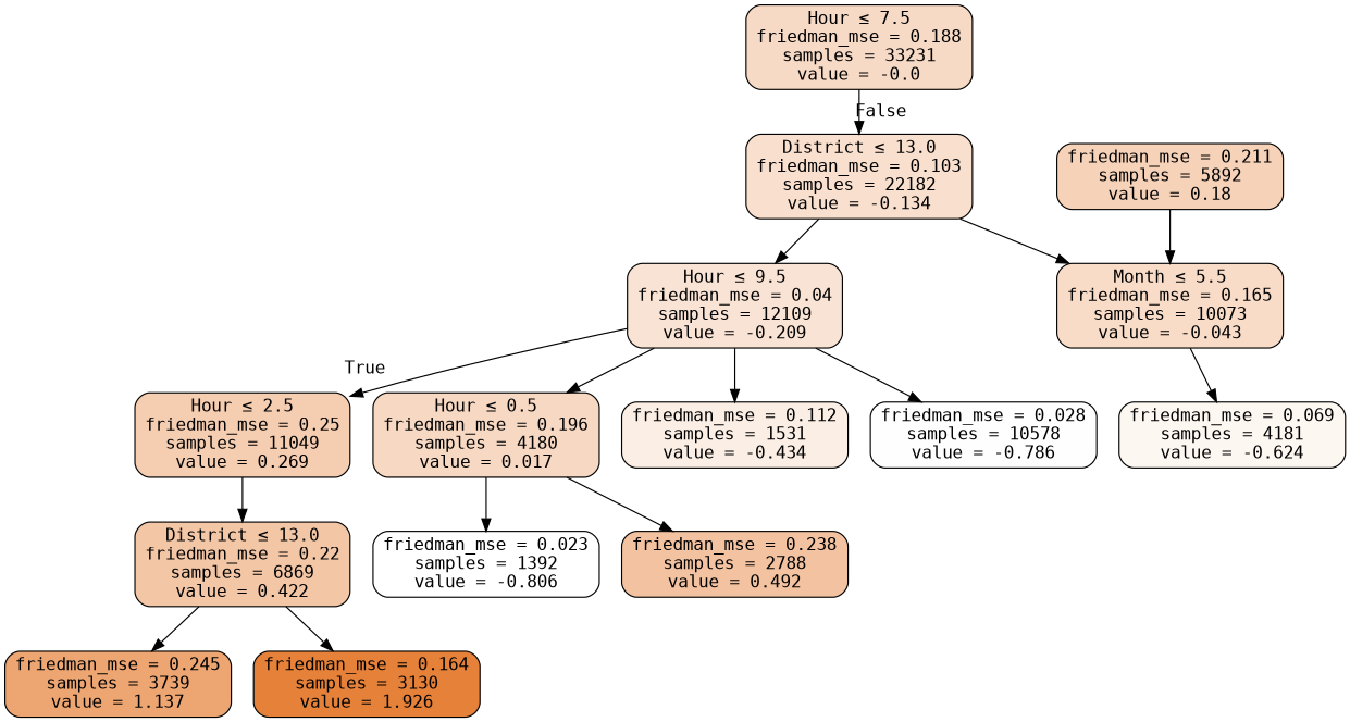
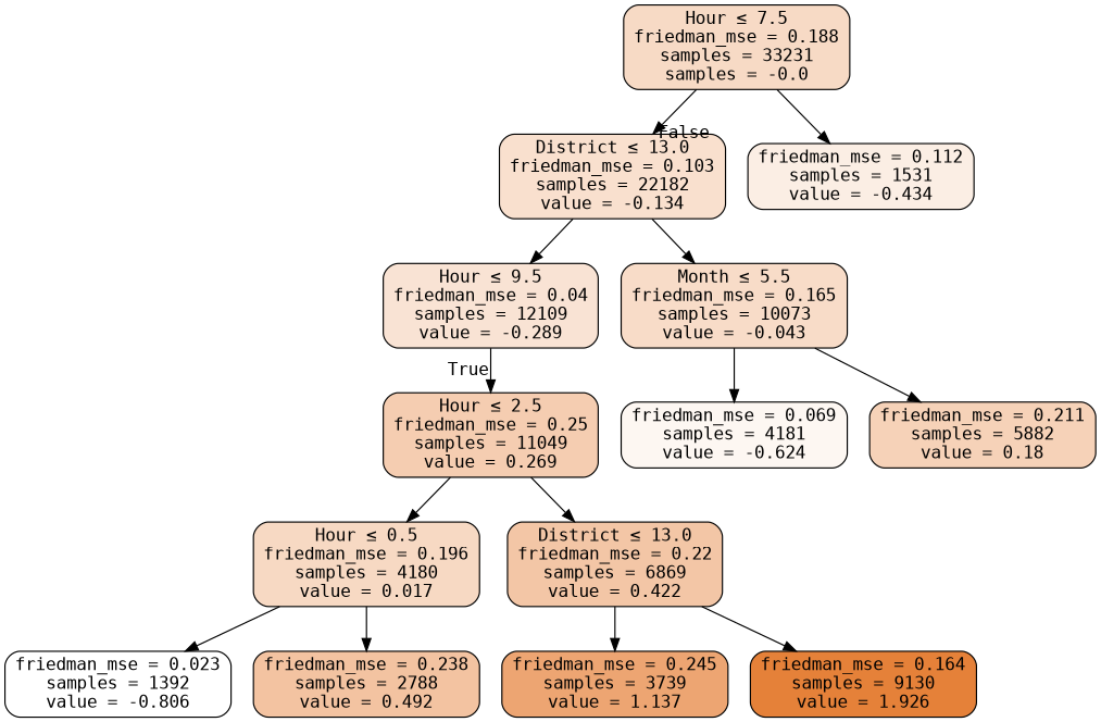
  digraph {
    fontname="DejaVu Sans Mono"
    node [color=black fontname="DejaVu Sans Mono" shape=box style="filled, rounded"]
    edge [fontname="DejaVu Sans Mono"]
-   n1 [fillcolor="#f7dac5" label=<Hour &le; 7.5<br/>friedman_mse = 0.188<br/>samples = 33231<br/>value = -0.0>]
+   n1 [fillcolor="#f7dac5" label=<Hour &le; 7.5<br/>friedman_mse = 0.188<br/>samples = 33231<br/>samples = -0.0>]
    n2 [fillcolor="#f9e0ce" label=<District &le; 13.0<br/>friedman_mse = 0.103<br/>samples = 22182<br/>value = -0.134>]
    n3 [fillcolor="#f5cdb1" label=<Hour &le; 2.5<br/>friedman_mse = 0.25<br/>samples = 11049<br/>value = 0.269>]
    n4 [fillcolor="#f7d9c3" label=<Hour &le; 0.5<br/>friedman_mse = 0.196<br/>samples = 4180<br/>value = 0.017>]
    n5 [fillcolor="#f3c6a6" label=<District &le; 13.0<br/>friedman_mse = 0.22<br/>samples = 6869<br/>value = 0.422>]
-   n6 [fillcolor="#f9e3d4" label=<Hour &le; 9.5<br/>friedman_mse = 0.04<br/>samples = 12109<br/>value = -0.209>]
+   n6 [fillcolor="#f9e3d4" label=<Hour &le; 9.5<br/>friedman_mse = 0.04<br/>samples = 12109<br/>value = -0.289>]
    n7 [fillcolor="#f8dcc8" label=<Month &le; 5.5<br/>friedman_mse = 0.165<br/>samples = 10073<br/>value = -0.043>]
    n8 [fillcolor="#ffffff" label=<friedman_mse = 0.023<br/>samples = 1392<br/>value = -0.806>]
    n9 [fillcolor="#f3c3a1" label=<friedman_mse = 0.238<br/>samples = 2788<br/>value = 0.492>]
    n10 [fillcolor="#eda572" label=<friedman_mse = 0.245<br/>samples = 3739<br/>value = 1.137>]
-   n11 [fillcolor="#e58139" label=<friedman_mse = 0.164<br/>samples = 3130<br/>value = 1.926>]
+   n11 [fillcolor="#e58139" label=<friedman_mse = 0.164<br/>samples = 9130<br/>value = 1.926>]
    n12 [fillcolor="#fbeee4" label=<friedman_mse = 0.112<br/>samples = 1531<br/>value = -0.434>]
-   n13 [fillcolor="#fffefe" label=<friedman_mse = 0.028<br/>samples = 10578<br/>value = -0.786>]
    n14 [fillcolor="#fdf7f2" label=<friedman_mse = 0.069<br/>samples = 4181<br/>value = -0.624>]
-   n15 [fillcolor="#f6d2b8" label=<friedman_mse = 0.211<br/>samples = 5892<br/>value = 0.18>]
+   n15 [fillcolor="#f6d2b8" label=<friedman_mse = 0.211<br/>samples = 5882<br/>value = 0.18>]
    n1 -> n2 [headlabel=False labelangle=-45 labeldistance=2.5]
    n2 -> n6
    n2 -> n7
-   n6 -> n4
+   n3 -> n4
    n3 -> n5
    n4 -> n8
    n4 -> n9
    n5 -> n10
    n5 -> n11
    n6 -> n3 [headlabel=True labelangle=45 labeldistance=2.5]
-   n6 -> n12
-   n6 -> n13
+   n1 -> n12
    n7 -> n14
-   n15 -> n7
+   n7 -> n15
  }
